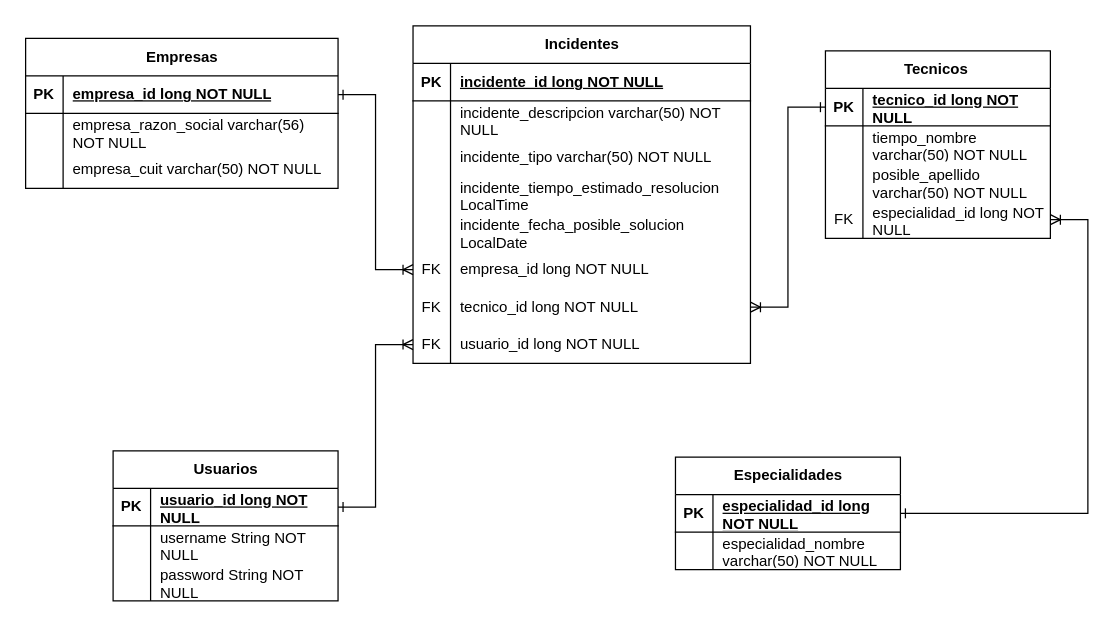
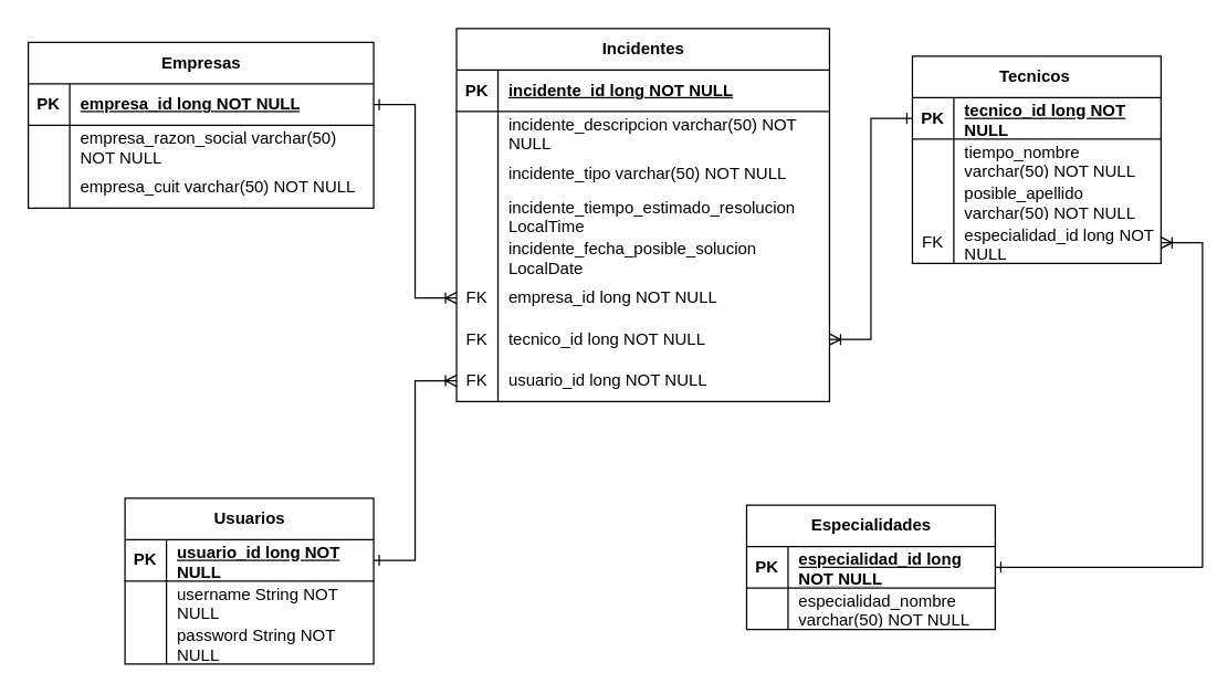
  <mxCell id="0" />
  <mxCell id="1" parent="0" />
  <mxCell id="2" value="Empresas" style="shape=table;startSize=30;container=1;collapsible=1;childLayout=tableLayout;fixedRows=1;rowLines=0;fontStyle=1;align=center;resizeLast=1;html=1;" parent="1" vertex="1"><mxGeometry x="20" y="30" width="250" height="120" as="geometry" /></mxCell>
  <mxCell id="3" value="" style="shape=tableRow;horizontal=0;startSize=0;swimlaneHead=0;swimlaneBody=0;fillColor=none;collapsible=0;dropTarget=0;points=[[0,0.5],[1,0.5]];portConstraint=eastwest;top=0;left=0;right=0;bottom=1;" parent="2" vertex="1"><mxGeometry y="30" width="250" height="30" as="geometry" /></mxCell>
  <mxCell id="4" value="PK" style="shape=partialRectangle;connectable=0;fillColor=none;top=0;left=0;bottom=0;right=0;fontStyle=1;overflow=hidden;whiteSpace=wrap;html=1;" parent="3" vertex="1"><mxGeometry width="30" height="30" as="geometry"><mxRectangle width="30" height="30" as="alternateBounds" /></mxGeometry></mxCell>
  <mxCell id="5" value="empresa_id long NOT NULL" style="shape=partialRectangle;connectable=0;fillColor=none;top=0;left=0;bottom=0;right=0;align=left;spacingLeft=6;fontStyle=5;overflow=hidden;whiteSpace=wrap;html=1;" parent="3" vertex="1"><mxGeometry x="30" width="220" height="30" as="geometry"><mxRectangle width="220" height="30" as="alternateBounds" /></mxGeometry></mxCell>
  <mxCell id="6" value="" style="shape=tableRow;horizontal=0;startSize=0;swimlaneHead=0;swimlaneBody=0;fillColor=none;collapsible=0;dropTarget=0;points=[[0,0.5],[1,0.5]];portConstraint=eastwest;top=0;left=0;right=0;bottom=0;" parent="2" vertex="1"><mxGeometry y="60" width="250" height="30" as="geometry" /></mxCell>
  <mxCell id="7" value="" style="shape=partialRectangle;connectable=0;fillColor=none;top=0;left=0;bottom=0;right=0;editable=1;overflow=hidden;whiteSpace=wrap;html=1;" parent="6" vertex="1"><mxGeometry width="30" height="30" as="geometry"><mxRectangle width="30" height="30" as="alternateBounds" /></mxGeometry></mxCell>
- <mxCell id="8" value="empresa_razon_social varchar(56) NOT NULL" style="shape=partialRectangle;connectable=0;fillColor=none;top=0;left=0;bottom=0;right=0;align=left;spacingLeft=6;overflow=hidden;whiteSpace=wrap;html=1;" parent="6" vertex="1"><mxGeometry x="30" width="220" height="30" as="geometry"><mxRectangle width="220" height="30" as="alternateBounds" /></mxGeometry></mxCell>
+ <mxCell id="8" value="empresa_razon_social varchar(50) NOT NULL" style="shape=partialRectangle;connectable=0;fillColor=none;top=0;left=0;bottom=0;right=0;align=left;spacingLeft=6;overflow=hidden;whiteSpace=wrap;html=1;" parent="6" vertex="1"><mxGeometry x="30" width="220" height="30" as="geometry"><mxRectangle width="220" height="30" as="alternateBounds" /></mxGeometry></mxCell>
  <mxCell id="9" value="" style="shape=tableRow;horizontal=0;startSize=0;swimlaneHead=0;swimlaneBody=0;fillColor=none;collapsible=0;dropTarget=0;points=[[0,0.5],[1,0.5]];portConstraint=eastwest;top=0;left=0;right=0;bottom=0;" parent="2" vertex="1"><mxGeometry y="90" width="250" height="30" as="geometry" /></mxCell>
  <mxCell id="10" value="" style="shape=partialRectangle;connectable=0;fillColor=none;top=0;left=0;bottom=0;right=0;editable=1;overflow=hidden;whiteSpace=wrap;html=1;" parent="9" vertex="1"><mxGeometry width="30" height="30" as="geometry"><mxRectangle width="30" height="30" as="alternateBounds" /></mxGeometry></mxCell>
  <mxCell id="11" value="empresa_cuit varchar(50) NOT NULL" style="shape=partialRectangle;connectable=0;fillColor=none;top=0;left=0;bottom=0;right=0;align=left;spacingLeft=6;overflow=hidden;whiteSpace=wrap;html=1;" parent="9" vertex="1"><mxGeometry x="30" width="220" height="30" as="geometry"><mxRectangle width="220" height="30" as="alternateBounds" /></mxGeometry></mxCell>
  <mxCell id="12" value="Incidentes" style="shape=table;startSize=30;container=1;collapsible=1;childLayout=tableLayout;fixedRows=1;rowLines=0;fontStyle=1;align=center;resizeLast=1;html=1;" parent="1" vertex="1"><mxGeometry x="330" y="20" width="270" height="270" as="geometry" /></mxCell>
  <mxCell id="13" value="" style="shape=tableRow;horizontal=0;startSize=0;swimlaneHead=0;swimlaneBody=0;fillColor=none;collapsible=0;dropTarget=0;points=[[0,0.5],[1,0.5]];portConstraint=eastwest;top=0;left=0;right=0;bottom=1;" parent="12" vertex="1"><mxGeometry y="30" width="270" height="30" as="geometry" /></mxCell>
  <mxCell id="14" value="PK" style="shape=partialRectangle;connectable=0;fillColor=none;top=0;left=0;bottom=0;right=0;fontStyle=1;overflow=hidden;whiteSpace=wrap;html=1;" parent="13" vertex="1"><mxGeometry width="30" height="30" as="geometry"><mxRectangle width="30" height="30" as="alternateBounds" /></mxGeometry></mxCell>
  <mxCell id="15" value="incidente_id long NOT NULL" style="shape=partialRectangle;connectable=0;fillColor=none;top=0;left=0;bottom=0;right=0;align=left;spacingLeft=6;fontStyle=5;overflow=hidden;whiteSpace=wrap;html=1;" parent="13" vertex="1"><mxGeometry x="30" width="240" height="30" as="geometry"><mxRectangle width="240" height="30" as="alternateBounds" /></mxGeometry></mxCell>
  <mxCell id="16" value="" style="shape=tableRow;horizontal=0;startSize=0;swimlaneHead=0;swimlaneBody=0;fillColor=none;collapsible=0;dropTarget=0;points=[[0,0.5],[1,0.5]];portConstraint=eastwest;top=0;left=0;right=0;bottom=0;" parent="12" vertex="1"><mxGeometry y="60" width="270" height="30" as="geometry" /></mxCell>
  <mxCell id="17" value="" style="shape=partialRectangle;connectable=0;fillColor=none;top=0;left=0;bottom=0;right=0;editable=1;overflow=hidden;whiteSpace=wrap;html=1;" parent="16" vertex="1"><mxGeometry width="30" height="30" as="geometry"><mxRectangle width="30" height="30" as="alternateBounds" /></mxGeometry></mxCell>
  <mxCell id="18" value="incidente_descripcion varchar(50) NOT NULL" style="shape=partialRectangle;connectable=0;fillColor=none;top=0;left=0;bottom=0;right=0;align=left;spacingLeft=6;overflow=hidden;whiteSpace=wrap;html=1;" parent="16" vertex="1"><mxGeometry x="30" width="240" height="30" as="geometry"><mxRectangle width="240" height="30" as="alternateBounds" /></mxGeometry></mxCell>
  <mxCell id="19" value="" style="shape=tableRow;horizontal=0;startSize=0;swimlaneHead=0;swimlaneBody=0;fillColor=none;collapsible=0;dropTarget=0;points=[[0,0.5],[1,0.5]];portConstraint=eastwest;top=0;left=0;right=0;bottom=0;" parent="12" vertex="1"><mxGeometry y="90" width="270" height="30" as="geometry" /></mxCell>
  <mxCell id="20" value="" style="shape=partialRectangle;connectable=0;fillColor=none;top=0;left=0;bottom=0;right=0;editable=1;overflow=hidden;whiteSpace=wrap;html=1;" parent="19" vertex="1"><mxGeometry width="30" height="30" as="geometry"><mxRectangle width="30" height="30" as="alternateBounds" /></mxGeometry></mxCell>
  <mxCell id="21" value="incidente_tipo varchar(50) NOT NULL" style="shape=partialRectangle;connectable=0;fillColor=none;top=0;left=0;bottom=0;right=0;align=left;spacingLeft=6;overflow=hidden;whiteSpace=wrap;html=1;" parent="19" vertex="1"><mxGeometry x="30" width="240" height="30" as="geometry"><mxRectangle width="240" height="30" as="alternateBounds" /></mxGeometry></mxCell>
  <mxCell id="22" value="" style="shape=tableRow;horizontal=0;startSize=0;swimlaneHead=0;swimlaneBody=0;fillColor=none;collapsible=0;dropTarget=0;points=[[0,0.5],[1,0.5]];portConstraint=eastwest;top=0;left=0;right=0;bottom=0;" parent="12" vertex="1"><mxGeometry y="120" width="270" height="30" as="geometry" /></mxCell>
  <mxCell id="23" value="" style="shape=partialRectangle;connectable=0;fillColor=none;top=0;left=0;bottom=0;right=0;editable=1;overflow=hidden;whiteSpace=wrap;html=1;" parent="22" vertex="1"><mxGeometry width="30" height="30" as="geometry"><mxRectangle width="30" height="30" as="alternateBounds" /></mxGeometry></mxCell>
  <mxCell id="24" value="incidente_tiempo_estimado_resolucion LocalTime" style="shape=partialRectangle;connectable=0;fillColor=none;top=0;left=0;bottom=0;right=0;align=left;spacingLeft=6;overflow=hidden;whiteSpace=wrap;html=1;" parent="22" vertex="1"><mxGeometry x="30" width="240" height="30" as="geometry"><mxRectangle width="240" height="30" as="alternateBounds" /></mxGeometry></mxCell>
  <mxCell id="25" value="" style="shape=tableRow;horizontal=0;startSize=0;swimlaneHead=0;swimlaneBody=0;fillColor=none;collapsible=0;dropTarget=0;points=[[0,0.5],[1,0.5]];portConstraint=eastwest;top=0;left=0;right=0;bottom=0;" parent="12" vertex="1"><mxGeometry y="150" width="270" height="30" as="geometry" /></mxCell>
  <mxCell id="26" value="" style="shape=partialRectangle;connectable=0;fillColor=none;top=0;left=0;bottom=0;right=0;editable=1;overflow=hidden;whiteSpace=wrap;html=1;" parent="25" vertex="1"><mxGeometry width="30" height="30" as="geometry"><mxRectangle width="30" height="30" as="alternateBounds" /></mxGeometry></mxCell>
  <mxCell id="27" value="incidente_fecha_posible_solucion LocalDate" style="shape=partialRectangle;connectable=0;fillColor=none;top=0;left=0;bottom=0;right=0;align=left;spacingLeft=6;overflow=hidden;whiteSpace=wrap;html=1;" parent="25" vertex="1"><mxGeometry x="30" width="240" height="30" as="geometry"><mxRectangle width="240" height="30" as="alternateBounds" /></mxGeometry></mxCell>
  <mxCell id="28" value="" style="shape=tableRow;horizontal=0;startSize=0;swimlaneHead=0;swimlaneBody=0;fillColor=none;collapsible=0;dropTarget=0;points=[[0,0.5],[1,0.5]];portConstraint=eastwest;top=0;left=0;right=0;bottom=0;" parent="12" vertex="1"><mxGeometry y="180" width="270" height="30" as="geometry" /></mxCell>
  <mxCell id="29" value="FK" style="shape=partialRectangle;connectable=0;fillColor=none;top=0;left=0;bottom=0;right=0;editable=1;overflow=hidden;whiteSpace=wrap;html=1;" parent="28" vertex="1"><mxGeometry width="30" height="30" as="geometry"><mxRectangle width="30" height="30" as="alternateBounds" /></mxGeometry></mxCell>
  <mxCell id="30" value="empresa_id long NOT NULL" style="shape=partialRectangle;connectable=0;fillColor=none;top=0;left=0;bottom=0;right=0;align=left;spacingLeft=6;overflow=hidden;whiteSpace=wrap;html=1;" parent="28" vertex="1"><mxGeometry x="30" width="240" height="30" as="geometry"><mxRectangle width="240" height="30" as="alternateBounds" /></mxGeometry></mxCell>
  <mxCell id="31" value="" style="shape=tableRow;horizontal=0;startSize=0;swimlaneHead=0;swimlaneBody=0;fillColor=none;collapsible=0;dropTarget=0;points=[[0,0.5],[1,0.5]];portConstraint=eastwest;top=0;left=0;right=0;bottom=0;" parent="12" vertex="1"><mxGeometry y="210" width="270" height="30" as="geometry" /></mxCell>
  <mxCell id="32" value="FK" style="shape=partialRectangle;connectable=0;fillColor=none;top=0;left=0;bottom=0;right=0;editable=1;overflow=hidden;whiteSpace=wrap;html=1;" parent="31" vertex="1"><mxGeometry width="30" height="30" as="geometry"><mxRectangle width="30" height="30" as="alternateBounds" /></mxGeometry></mxCell>
  <mxCell id="33" value="tecnico_id long NOT NULL" style="shape=partialRectangle;connectable=0;fillColor=none;top=0;left=0;bottom=0;right=0;align=left;spacingLeft=6;overflow=hidden;whiteSpace=wrap;html=1;" parent="31" vertex="1"><mxGeometry x="30" width="240" height="30" as="geometry"><mxRectangle width="240" height="30" as="alternateBounds" /></mxGeometry></mxCell>
  <mxCell id="34" value="" style="shape=tableRow;horizontal=0;startSize=0;swimlaneHead=0;swimlaneBody=0;fillColor=none;collapsible=0;dropTarget=0;points=[[0,0.5],[1,0.5]];portConstraint=eastwest;top=0;left=0;right=0;bottom=0;" parent="12" vertex="1"><mxGeometry y="240" width="270" height="30" as="geometry" /></mxCell>
  <mxCell id="35" value="FK" style="shape=partialRectangle;connectable=0;fillColor=none;top=0;left=0;bottom=0;right=0;editable=1;overflow=hidden;whiteSpace=wrap;html=1;" parent="34" vertex="1"><mxGeometry width="30" height="30" as="geometry"><mxRectangle width="30" height="30" as="alternateBounds" /></mxGeometry></mxCell>
  <mxCell id="36" value="usuario_id long NOT NULL" style="shape=partialRectangle;connectable=0;fillColor=none;top=0;left=0;bottom=0;right=0;align=left;spacingLeft=6;overflow=hidden;whiteSpace=wrap;html=1;" parent="34" vertex="1"><mxGeometry x="30" width="240" height="30" as="geometry"><mxRectangle width="240" height="30" as="alternateBounds" /></mxGeometry></mxCell>
  <mxCell id="37" value="Tecnicos&amp;nbsp;" style="shape=table;startSize=30;container=1;collapsible=1;childLayout=tableLayout;fixedRows=1;rowLines=0;fontStyle=1;align=center;resizeLast=1;html=1;" parent="1" vertex="1"><mxGeometry x="660" y="40" width="180" height="150" as="geometry" /></mxCell>
  <mxCell id="38" value="" style="shape=tableRow;horizontal=0;startSize=0;swimlaneHead=0;swimlaneBody=0;fillColor=none;collapsible=0;dropTarget=0;points=[[0,0.5],[1,0.5]];portConstraint=eastwest;top=0;left=0;right=0;bottom=1;" parent="37" vertex="1"><mxGeometry y="30" width="180" height="30" as="geometry" /></mxCell>
  <mxCell id="39" value="PK" style="shape=partialRectangle;connectable=0;fillColor=none;top=0;left=0;bottom=0;right=0;fontStyle=1;overflow=hidden;whiteSpace=wrap;html=1;" parent="38" vertex="1"><mxGeometry width="30" height="30" as="geometry"><mxRectangle width="30" height="30" as="alternateBounds" /></mxGeometry></mxCell>
  <mxCell id="40" value="tecnico_id long NOT NULL" style="shape=partialRectangle;connectable=0;fillColor=none;top=0;left=0;bottom=0;right=0;align=left;spacingLeft=6;fontStyle=5;overflow=hidden;whiteSpace=wrap;html=1;" parent="38" vertex="1"><mxGeometry x="30" width="150" height="30" as="geometry"><mxRectangle width="150" height="30" as="alternateBounds" /></mxGeometry></mxCell>
  <mxCell id="41" value="" style="shape=tableRow;horizontal=0;startSize=0;swimlaneHead=0;swimlaneBody=0;fillColor=none;collapsible=0;dropTarget=0;points=[[0,0.5],[1,0.5]];portConstraint=eastwest;top=0;left=0;right=0;bottom=0;" parent="37" vertex="1"><mxGeometry y="60" width="180" height="30" as="geometry" /></mxCell>
  <mxCell id="42" value="" style="shape=partialRectangle;connectable=0;fillColor=none;top=0;left=0;bottom=0;right=0;editable=1;overflow=hidden;whiteSpace=wrap;html=1;" parent="41" vertex="1"><mxGeometry width="30" height="30" as="geometry"><mxRectangle width="30" height="30" as="alternateBounds" /></mxGeometry></mxCell>
  <mxCell id="43" value="tiempo_nombre varchar(50) NOT NULL" style="shape=partialRectangle;connectable=0;fillColor=none;top=0;left=0;bottom=0;right=0;align=left;spacingLeft=6;overflow=hidden;whiteSpace=wrap;html=1;" parent="41" vertex="1"><mxGeometry x="30" width="150" height="30" as="geometry"><mxRectangle width="150" height="30" as="alternateBounds" /></mxGeometry></mxCell>
  <mxCell id="44" value="" style="shape=tableRow;horizontal=0;startSize=0;swimlaneHead=0;swimlaneBody=0;fillColor=none;collapsible=0;dropTarget=0;points=[[0,0.5],[1,0.5]];portConstraint=eastwest;top=0;left=0;right=0;bottom=0;" parent="37" vertex="1"><mxGeometry y="90" width="180" height="30" as="geometry" /></mxCell>
  <mxCell id="45" value="" style="shape=partialRectangle;connectable=0;fillColor=none;top=0;left=0;bottom=0;right=0;editable=1;overflow=hidden;whiteSpace=wrap;html=1;" parent="44" vertex="1"><mxGeometry width="30" height="30" as="geometry"><mxRectangle width="30" height="30" as="alternateBounds" /></mxGeometry></mxCell>
  <mxCell id="46" value="posible_apellido varchar(50) NOT NULL" style="shape=partialRectangle;connectable=0;fillColor=none;top=0;left=0;bottom=0;right=0;align=left;spacingLeft=6;overflow=hidden;whiteSpace=wrap;html=1;" parent="44" vertex="1"><mxGeometry x="30" width="150" height="30" as="geometry"><mxRectangle width="150" height="30" as="alternateBounds" /></mxGeometry></mxCell>
  <mxCell id="47" value="" style="shape=tableRow;horizontal=0;startSize=0;swimlaneHead=0;swimlaneBody=0;fillColor=none;collapsible=0;dropTarget=0;points=[[0,0.5],[1,0.5]];portConstraint=eastwest;top=0;left=0;right=0;bottom=0;" parent="37" vertex="1"><mxGeometry y="120" width="180" height="30" as="geometry" /></mxCell>
  <mxCell id="48" value="FK" style="shape=partialRectangle;connectable=0;fillColor=none;top=0;left=0;bottom=0;right=0;editable=1;overflow=hidden;whiteSpace=wrap;html=1;" parent="47" vertex="1"><mxGeometry width="30" height="30" as="geometry"><mxRectangle width="30" height="30" as="alternateBounds" /></mxGeometry></mxCell>
  <mxCell id="49" value="especialidad_id long NOT NULL" style="shape=partialRectangle;connectable=0;fillColor=none;top=0;left=0;bottom=0;right=0;align=left;spacingLeft=6;overflow=hidden;whiteSpace=wrap;html=1;" parent="47" vertex="1"><mxGeometry x="30" width="150" height="30" as="geometry"><mxRectangle width="150" height="30" as="alternateBounds" /></mxGeometry></mxCell>
  <mxCell id="50" value="Especialidades" style="shape=table;startSize=30;container=1;collapsible=1;childLayout=tableLayout;fixedRows=1;rowLines=0;fontStyle=1;align=center;resizeLast=1;html=1;" parent="1" vertex="1"><mxGeometry x="540" y="365" width="180" height="90" as="geometry" /></mxCell>
  <mxCell id="51" value="" style="shape=tableRow;horizontal=0;startSize=0;swimlaneHead=0;swimlaneBody=0;fillColor=none;collapsible=0;dropTarget=0;points=[[0,0.5],[1,0.5]];portConstraint=eastwest;top=0;left=0;right=0;bottom=1;" parent="50" vertex="1"><mxGeometry y="30" width="180" height="30" as="geometry" /></mxCell>
  <mxCell id="52" value="PK" style="shape=partialRectangle;connectable=0;fillColor=none;top=0;left=0;bottom=0;right=0;fontStyle=1;overflow=hidden;whiteSpace=wrap;html=1;" parent="51" vertex="1"><mxGeometry width="30" height="30" as="geometry"><mxRectangle width="30" height="30" as="alternateBounds" /></mxGeometry></mxCell>
  <mxCell id="53" value="especialidad_id long NOT NULL" style="shape=partialRectangle;connectable=0;fillColor=none;top=0;left=0;bottom=0;right=0;align=left;spacingLeft=6;fontStyle=5;overflow=hidden;whiteSpace=wrap;html=1;" parent="51" vertex="1"><mxGeometry x="30" width="150" height="30" as="geometry"><mxRectangle width="150" height="30" as="alternateBounds" /></mxGeometry></mxCell>
  <mxCell id="54" value="" style="shape=tableRow;horizontal=0;startSize=0;swimlaneHead=0;swimlaneBody=0;fillColor=none;collapsible=0;dropTarget=0;points=[[0,0.5],[1,0.5]];portConstraint=eastwest;top=0;left=0;right=0;bottom=0;" parent="50" vertex="1"><mxGeometry y="60" width="180" height="30" as="geometry" /></mxCell>
  <mxCell id="55" value="" style="shape=partialRectangle;connectable=0;fillColor=none;top=0;left=0;bottom=0;right=0;editable=1;overflow=hidden;whiteSpace=wrap;html=1;" parent="54" vertex="1"><mxGeometry width="30" height="30" as="geometry"><mxRectangle width="30" height="30" as="alternateBounds" /></mxGeometry></mxCell>
  <mxCell id="56" value="especialidad_nombre varchar(50) NOT NULL" style="shape=partialRectangle;connectable=0;fillColor=none;top=0;left=0;bottom=0;right=0;align=left;spacingLeft=6;overflow=hidden;whiteSpace=wrap;html=1;" parent="54" vertex="1"><mxGeometry x="30" width="150" height="30" as="geometry"><mxRectangle width="150" height="30" as="alternateBounds" /></mxGeometry></mxCell>
  <mxCell id="57" value="Usuarios" style="shape=table;startSize=30;container=1;collapsible=1;childLayout=tableLayout;fixedRows=1;rowLines=0;fontStyle=1;align=center;resizeLast=1;html=1;" parent="1" vertex="1"><mxGeometry x="90" y="360" width="180" height="120" as="geometry" /></mxCell>
  <mxCell id="58" value="" style="shape=tableRow;horizontal=0;startSize=0;swimlaneHead=0;swimlaneBody=0;fillColor=none;collapsible=0;dropTarget=0;points=[[0,0.5],[1,0.5]];portConstraint=eastwest;top=0;left=0;right=0;bottom=1;" parent="57" vertex="1"><mxGeometry y="30" width="180" height="30" as="geometry" /></mxCell>
  <mxCell id="59" value="PK" style="shape=partialRectangle;connectable=0;fillColor=none;top=0;left=0;bottom=0;right=0;fontStyle=1;overflow=hidden;whiteSpace=wrap;html=1;" parent="58" vertex="1"><mxGeometry width="30" height="30" as="geometry"><mxRectangle width="30" height="30" as="alternateBounds" /></mxGeometry></mxCell>
  <mxCell id="60" value="usuario_id long NOT NULL" style="shape=partialRectangle;connectable=0;fillColor=none;top=0;left=0;bottom=0;right=0;align=left;spacingLeft=6;fontStyle=5;overflow=hidden;whiteSpace=wrap;html=1;" parent="58" vertex="1"><mxGeometry x="30" width="150" height="30" as="geometry"><mxRectangle width="150" height="30" as="alternateBounds" /></mxGeometry></mxCell>
  <mxCell id="61" value="" style="shape=tableRow;horizontal=0;startSize=0;swimlaneHead=0;swimlaneBody=0;fillColor=none;collapsible=0;dropTarget=0;points=[[0,0.5],[1,0.5]];portConstraint=eastwest;top=0;left=0;right=0;bottom=0;" parent="57" vertex="1"><mxGeometry y="60" width="180" height="30" as="geometry" /></mxCell>
  <mxCell id="62" value="" style="shape=partialRectangle;connectable=0;fillColor=none;top=0;left=0;bottom=0;right=0;editable=1;overflow=hidden;whiteSpace=wrap;html=1;" parent="61" vertex="1"><mxGeometry width="30" height="30" as="geometry"><mxRectangle width="30" height="30" as="alternateBounds" /></mxGeometry></mxCell>
  <mxCell id="63" value="username String NOT NULL" style="shape=partialRectangle;connectable=0;fillColor=none;top=0;left=0;bottom=0;right=0;align=left;spacingLeft=6;overflow=hidden;whiteSpace=wrap;html=1;" parent="61" vertex="1"><mxGeometry x="30" width="150" height="30" as="geometry"><mxRectangle width="150" height="30" as="alternateBounds" /></mxGeometry></mxCell>
  <mxCell id="64" value="" style="shape=tableRow;horizontal=0;startSize=0;swimlaneHead=0;swimlaneBody=0;fillColor=none;collapsible=0;dropTarget=0;points=[[0,0.5],[1,0.5]];portConstraint=eastwest;top=0;left=0;right=0;bottom=0;" parent="57" vertex="1"><mxGeometry y="90" width="180" height="30" as="geometry" /></mxCell>
  <mxCell id="65" value="" style="shape=partialRectangle;connectable=0;fillColor=none;top=0;left=0;bottom=0;right=0;editable=1;overflow=hidden;whiteSpace=wrap;html=1;" parent="64" vertex="1"><mxGeometry width="30" height="30" as="geometry"><mxRectangle width="30" height="30" as="alternateBounds" /></mxGeometry></mxCell>
  <mxCell id="66" value="password String NOT NULL" style="shape=partialRectangle;connectable=0;fillColor=none;top=0;left=0;bottom=0;right=0;align=left;spacingLeft=6;overflow=hidden;whiteSpace=wrap;html=1;" parent="64" vertex="1"><mxGeometry x="30" width="150" height="30" as="geometry"><mxRectangle width="150" height="30" as="alternateBounds" /></mxGeometry></mxCell>
  <mxCell id="67" style="edgeStyle=entityRelationEdgeStyle;rounded=0;orthogonalLoop=1;jettySize=auto;html=1;exitX=1;exitY=0.5;exitDx=0;exitDy=0;entryX=0;entryY=0.5;entryDx=0;entryDy=0;endArrow=ERoneToMany;endFill=0;startArrow=ERone;startFill=0;" parent="1" source="3" target="28" edge="1"><mxGeometry relative="1" as="geometry" /></mxCell>
  <mxCell id="68" style="edgeStyle=entityRelationEdgeStyle;rounded=0;orthogonalLoop=1;jettySize=auto;html=1;exitX=0;exitY=0.5;exitDx=0;exitDy=0;endArrow=ERoneToMany;endFill=0;startArrow=ERone;startFill=0;" parent="1" source="38" target="31" edge="1"><mxGeometry relative="1" as="geometry" /></mxCell>
  <mxCell id="69" style="edgeStyle=entityRelationEdgeStyle;rounded=0;orthogonalLoop=1;jettySize=auto;html=1;exitX=1;exitY=0.5;exitDx=0;exitDy=0;entryX=0;entryY=0.5;entryDx=0;entryDy=0;endArrow=ERoneToMany;endFill=0;startArrow=ERone;startFill=0;" parent="1" source="58" target="34" edge="1"><mxGeometry relative="1" as="geometry" /></mxCell>
  <mxCell id="70" style="edgeStyle=entityRelationEdgeStyle;rounded=0;orthogonalLoop=1;jettySize=auto;html=1;exitX=1;exitY=0.5;exitDx=0;exitDy=0;endArrow=ERoneToMany;endFill=0;startArrow=ERone;startFill=0;" parent="1" source="51" target="47" edge="1"><mxGeometry relative="1" as="geometry"><Array as="points"><mxPoint x="720" y="280" /><mxPoint x="530" y="340" /><mxPoint x="810" y="280" /></Array></mxGeometry></mxCell>
